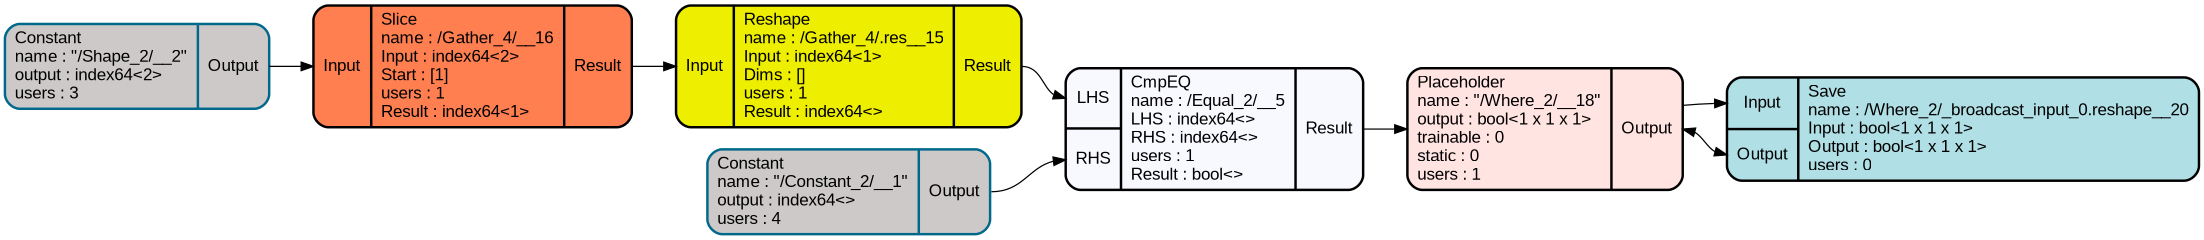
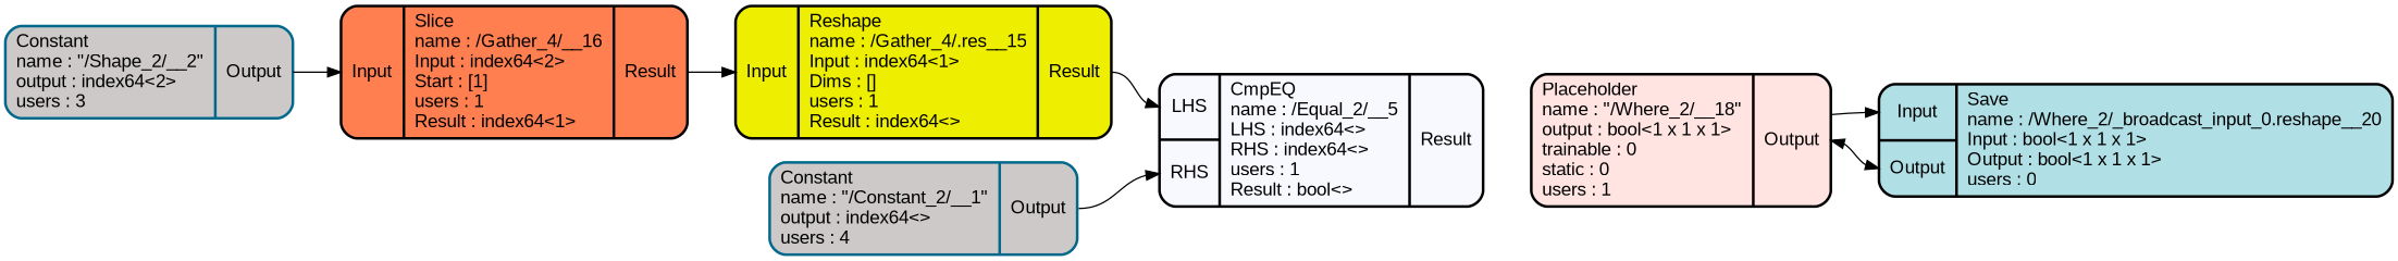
  digraph {
    rankdir=LR
    fontname="Liberation Sans"
    node [fillcolor=Snow3 penwidth=2 shape=record style="filled,rounded" fontname="Liberation Sans"]
    edge [headport=Input tailport=Result fontname="Liberation Sans"]
    n1 [fillcolor=PowderBlue label="{{<Input>Input|<Output>Output}|{Save\lname : /Where_2/_broadcast_input_0.reshape__20\lInput : bool\<1 x 1 x 1\>\lOutput : bool\<1 x 1 x 1\>\lusers : 0\l}}"]
    n2 [fillcolor=MistyRose1 label="{{Placeholder\lname : \"/Where_2/__18\"\loutput : bool\<1 x 1 x 1\>\ltrainable : 0\lstatic : 0\lusers : 1\l}|{<Output>Output}}"]
    n3 [fillcolor=GhostWhite label="{{<LHS>LHS|<RHS>RHS}|{CmpEQ\lname : /Equal_2/__5\lLHS : index64\<\>\lRHS : index64\<\>\lusers : 1\lResult : bool\<\>\l}|{<Result>Result}}"]
    n4 [fillcolor=Yellow2 label="{{<Input>Input}|{Reshape\lname : /Gather_4/.res__15\lInput : index64\<1\>\lDims : []\lusers : 1\lResult : index64\<\>\l}|{<Result>Result}}"]
    n5 [fillcolor=Coral label="{{<Input>Input}|{Slice\lname : /Gather_4/__16\lInput : index64\<2\>\lStart : [1]\lusers : 1\lResult : index64\<1\>\l}|{<Result>Result}}"]
    n6 [color=DeepSkyBlue4 label="{{Constant\lname : \"/Shape_2/__2\"\loutput : index64\<2\>\lusers : 3\l}|{<Output>Output}}"]
    n7 [color=DeepSkyBlue4 label="{{Constant\lname : \"/Constant_2/__1\"\loutput : index64\<\>\lusers : 4\l}|{<Output>Output}}"]
    n2 -> n1 [dir=both headport=Output tailport=Output]
    n2 -> n1
-   n3 -> n2
    n4 -> n3 [headport=LHS]
    n5 -> n4
    n6 -> n5 [tailport=Output]
    n7 -> n3 [headport=RHS tailport=Output]
  }
